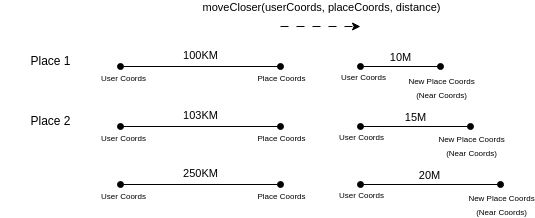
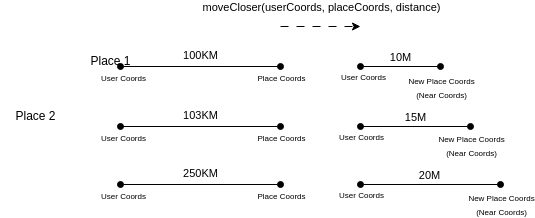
  <mxCell id="0" />
  <mxCell id="1" parent="0" />
  <mxCell id="2" value="" style="endArrow=oval;html=1;rounded=0;startArrow=oval;startFill=1;endFill=1;" edge="1" parent="1"><mxGeometry width="50" height="50" relative="1" as="geometry"><mxPoint x="120" y="60" as="sourcePoint" /><mxPoint x="280" y="60" as="targetPoint" /></mxGeometry></mxCell>
  <mxCell id="3" value="&lt;font style=&quot;font-size: 8px;&quot;&gt;User Coords&lt;/font&gt;" style="edgeLabel;html=1;align=center;verticalAlign=middle;resizable=0;points=[];" vertex="1" connectable="0" parent="2"><mxGeometry x="-0.705" relative="1" as="geometry"><mxPoint x="-22" y="10" as="offset" /></mxGeometry></mxCell>
  <mxCell id="4" value="&lt;font style=&quot;font-size: 8px;&quot;&gt;Place Coords&lt;/font&gt;" style="edgeLabel;html=1;align=center;verticalAlign=middle;resizable=0;points=[];" vertex="1" connectable="0" parent="2"><mxGeometry x="0.268" y="1" relative="1" as="geometry"><mxPoint x="59" y="11" as="offset" /></mxGeometry></mxCell>
  <mxCell id="5" value="100KM" style="edgeLabel;html=1;align=center;verticalAlign=middle;resizable=0;points=[];" vertex="1" connectable="0" parent="2"><mxGeometry x="0.067" relative="1" as="geometry"><mxPoint x="-6" y="-12" as="offset" /></mxGeometry></mxCell>
  <mxCell id="6" value="" style="endArrow=oval;html=1;rounded=0;startArrow=oval;startFill=1;endFill=1;" edge="1" parent="1"><mxGeometry width="50" height="50" relative="1" as="geometry"><mxPoint x="360" y="60" as="sourcePoint" /><mxPoint x="440" y="60" as="targetPoint" /></mxGeometry></mxCell>
  <mxCell id="7" value="10M" style="edgeLabel;html=1;align=center;verticalAlign=middle;resizable=0;points=[];" vertex="1" connectable="0" parent="6"><mxGeometry x="-0.063" y="2" relative="1" as="geometry"><mxPoint x="2" y="-8" as="offset" /></mxGeometry></mxCell>
  <mxCell id="8" value="&lt;font style=&quot;font-size: 8px;&quot;&gt;User Coords&lt;/font&gt;" style="edgeLabel;html=1;align=center;verticalAlign=middle;resizable=0;points=[];" vertex="1" connectable="0" parent="6"><mxGeometry x="-0.524" y="2" relative="1" as="geometry"><mxPoint x="-17" y="11" as="offset" /></mxGeometry></mxCell>
  <mxCell id="9" value="&lt;font style=&quot;font-size: 8px;&quot;&gt;New Place Coords&lt;/font&gt;&lt;div&gt;&lt;font style=&quot;font-size: 8px;&quot;&gt;(Near Coords)&lt;/font&gt;&lt;/div&gt;" style="edgeLabel;html=1;align=center;verticalAlign=middle;resizable=0;points=[];" vertex="1" connectable="0" parent="6"><mxGeometry x="0.607" y="-1" relative="1" as="geometry"><mxPoint x="16" y="19" as="offset" /></mxGeometry></mxCell>
  <mxCell id="10" value="" style="endArrow=classic;html=1;rounded=0;dashed=1;dashPattern=8 8;" edge="1" parent="1"><mxGeometry width="50" height="50" relative="1" as="geometry"><mxPoint x="280" y="20" as="sourcePoint" /><mxPoint x="360" y="20" as="targetPoint" /></mxGeometry></mxCell>
  <mxCell id="11" value="moveCloser(userCoords, placeCoords, distance)" style="edgeLabel;html=1;align=center;verticalAlign=middle;resizable=0;points=[];" vertex="1" connectable="0" parent="10"><mxGeometry x="-0.076" y="-1" relative="1" as="geometry"><mxPoint x="3" y="-21" as="offset" /></mxGeometry></mxCell>
- <mxCell id="12" value="Place 1" style="text;html=1;align=center;verticalAlign=middle;resizable=0;points=[];autosize=1;strokeColor=none;fillColor=none;" vertex="1" parent="1"><mxGeometry x="20" y="40" width="60" height="30" as="geometry" /></mxCell>
+ <mxCell id="12" value="Place 1" style="text;html=1;align=center;verticalAlign=middle;resizable=0;points=[];autosize=1;strokeColor=none;fillColor=none;" vertex="1" parent="1"><mxGeometry x="80" y="40" width="60" height="30" as="geometry" /></mxCell>
  <mxCell id="13" value="" style="endArrow=oval;html=1;rounded=0;startArrow=oval;startFill=1;endFill=1;" edge="1" parent="1"><mxGeometry width="50" height="50" relative="1" as="geometry"><mxPoint x="120" y="120" as="sourcePoint" /><mxPoint x="280" y="120" as="targetPoint" /></mxGeometry></mxCell>
  <mxCell id="14" value="&lt;font style=&quot;font-size: 8px;&quot;&gt;User Coords&lt;/font&gt;" style="edgeLabel;html=1;align=center;verticalAlign=middle;resizable=0;points=[];" vertex="1" connectable="0" parent="13"><mxGeometry x="-0.705" relative="1" as="geometry"><mxPoint x="-22" y="10" as="offset" /></mxGeometry></mxCell>
  <mxCell id="15" value="&lt;font style=&quot;font-size: 8px;&quot;&gt;Place Coords&lt;/font&gt;" style="edgeLabel;html=1;align=center;verticalAlign=middle;resizable=0;points=[];" vertex="1" connectable="0" parent="13"><mxGeometry x="0.268" y="1" relative="1" as="geometry"><mxPoint x="59" y="11" as="offset" /></mxGeometry></mxCell>
  <mxCell id="16" value="103KM" style="edgeLabel;html=1;align=center;verticalAlign=middle;resizable=0;points=[];" vertex="1" connectable="0" parent="13"><mxGeometry x="0.067" relative="1" as="geometry"><mxPoint x="-6" y="-12" as="offset" /></mxGeometry></mxCell>
  <mxCell id="17" value="" style="endArrow=oval;html=1;rounded=0;startArrow=oval;startFill=1;endFill=1;" edge="1" parent="1"><mxGeometry width="50" height="50" relative="1" as="geometry"><mxPoint x="360" y="120" as="sourcePoint" /><mxPoint x="470" y="120" as="targetPoint" /></mxGeometry></mxCell>
  <mxCell id="18" value="15M" style="edgeLabel;html=1;align=center;verticalAlign=middle;resizable=0;points=[];" vertex="1" connectable="0" parent="17"><mxGeometry x="-0.063" y="2" relative="1" as="geometry"><mxPoint x="2" y="-8" as="offset" /></mxGeometry></mxCell>
  <mxCell id="19" value="&lt;font style=&quot;font-size: 8px;&quot;&gt;User Coords&lt;/font&gt;" style="edgeLabel;html=1;align=center;verticalAlign=middle;resizable=0;points=[];" vertex="1" connectable="0" parent="17"><mxGeometry x="-0.524" y="2" relative="1" as="geometry"><mxPoint x="-26" y="11" as="offset" /></mxGeometry></mxCell>
  <mxCell id="20" value="&lt;font style=&quot;font-size: 8px;&quot;&gt;New Place Coords&lt;/font&gt;&lt;div&gt;&lt;font style=&quot;font-size: 8px;&quot;&gt;(Near Coords)&lt;/font&gt;&lt;/div&gt;" style="edgeLabel;html=1;align=center;verticalAlign=middle;resizable=0;points=[];" vertex="1" connectable="0" parent="17"><mxGeometry x="0.607" y="-1" relative="1" as="geometry"><mxPoint x="22" y="17" as="offset" /></mxGeometry></mxCell>
- <mxCell id="21" value="Place 2" style="text;html=1;align=center;verticalAlign=middle;resizable=0;points=[];autosize=1;strokeColor=none;fillColor=none;" vertex="1" parent="1"><mxGeometry x="20" y="100" width="60" height="30" as="geometry" /></mxCell>
+ <mxCell id="21" value="Place 2" style="text;html=1;align=center;verticalAlign=middle;resizable=0;points=[];autosize=1;strokeColor=none;fillColor=none;" vertex="1" parent="1"><mxGeometry x="5" y="95" width="60" height="30" as="geometry" /></mxCell>
  <mxCell id="22" value="" style="endArrow=oval;html=1;rounded=0;startArrow=oval;startFill=1;endFill=1;" edge="1" parent="1"><mxGeometry width="50" height="50" relative="1" as="geometry"><mxPoint x="120" y="178" as="sourcePoint" /><mxPoint x="280" y="178" as="targetPoint" /></mxGeometry></mxCell>
  <mxCell id="23" value="&lt;font style=&quot;font-size: 8px;&quot;&gt;User Coords&lt;/font&gt;" style="edgeLabel;html=1;align=center;verticalAlign=middle;resizable=0;points=[];" vertex="1" connectable="0" parent="22"><mxGeometry x="-0.705" relative="1" as="geometry"><mxPoint x="-22" y="10" as="offset" /></mxGeometry></mxCell>
  <mxCell id="24" value="&lt;font style=&quot;font-size: 8px;&quot;&gt;Place Coords&lt;/font&gt;" style="edgeLabel;html=1;align=center;verticalAlign=middle;resizable=0;points=[];" vertex="1" connectable="0" parent="22"><mxGeometry x="0.268" y="1" relative="1" as="geometry"><mxPoint x="59" y="11" as="offset" /></mxGeometry></mxCell>
  <mxCell id="25" value="250KM" style="edgeLabel;html=1;align=center;verticalAlign=middle;resizable=0;points=[];" vertex="1" connectable="0" parent="22"><mxGeometry x="0.067" relative="1" as="geometry"><mxPoint x="-6" y="-12" as="offset" /></mxGeometry></mxCell>
  <mxCell id="26" value="" style="endArrow=oval;html=1;rounded=0;startArrow=oval;startFill=1;endFill=1;" edge="1" parent="1"><mxGeometry width="50" height="50" relative="1" as="geometry"><mxPoint x="360" y="178" as="sourcePoint" /><mxPoint x="500" y="178" as="targetPoint" /></mxGeometry></mxCell>
  <mxCell id="27" value="20M" style="edgeLabel;html=1;align=center;verticalAlign=middle;resizable=0;points=[];" vertex="1" connectable="0" parent="26"><mxGeometry x="-0.063" y="2" relative="1" as="geometry"><mxPoint x="2" y="-8" as="offset" /></mxGeometry></mxCell>
  <mxCell id="28" value="&lt;font style=&quot;font-size: 8px;&quot;&gt;User Coords&lt;/font&gt;" style="edgeLabel;html=1;align=center;verticalAlign=middle;resizable=0;points=[];" vertex="1" connectable="0" parent="26"><mxGeometry x="-0.524" y="2" relative="1" as="geometry"><mxPoint x="-33" y="11" as="offset" /></mxGeometry></mxCell>
  <mxCell id="29" value="&lt;font style=&quot;font-size: 8px;&quot;&gt;New Place Coords&lt;/font&gt;&lt;div&gt;&lt;font style=&quot;font-size: 8px;&quot;&gt;(Near Coords)&lt;/font&gt;&lt;/div&gt;" style="edgeLabel;html=1;align=center;verticalAlign=middle;resizable=0;points=[];" vertex="1" connectable="0" parent="26"><mxGeometry x="0.607" y="-1" relative="1" as="geometry"><mxPoint x="28" y="18" as="offset" /></mxGeometry></mxCell>
